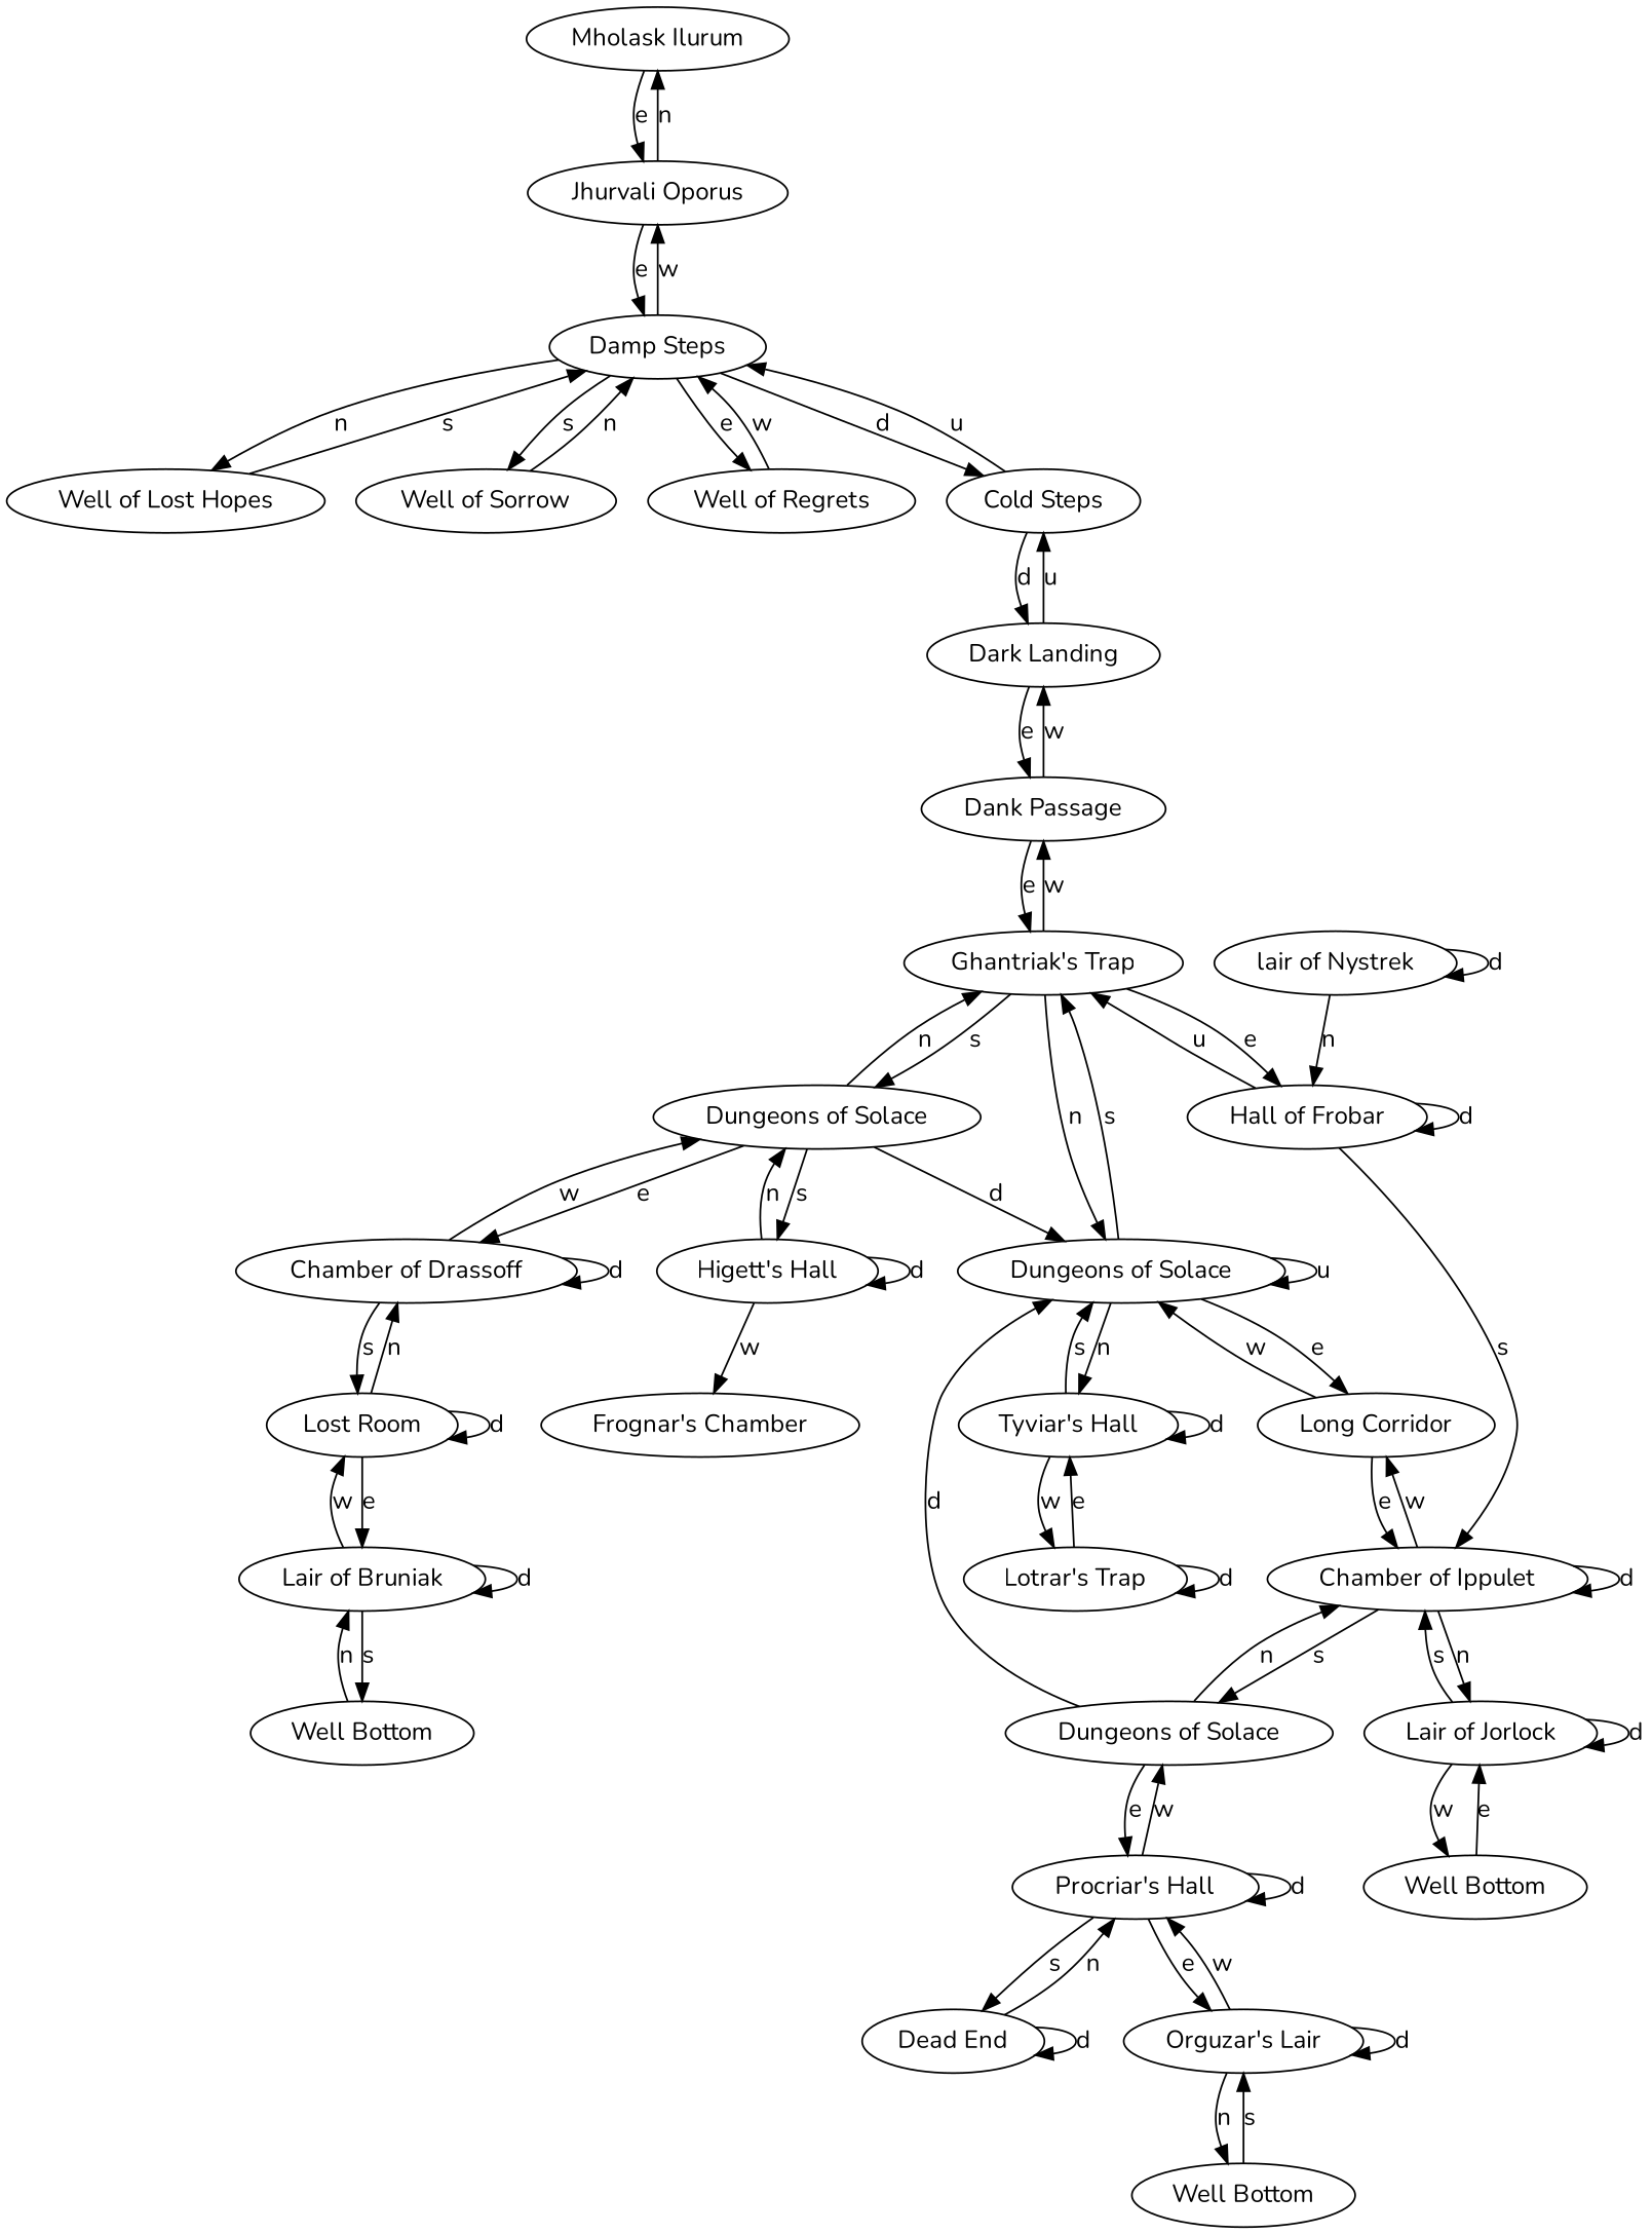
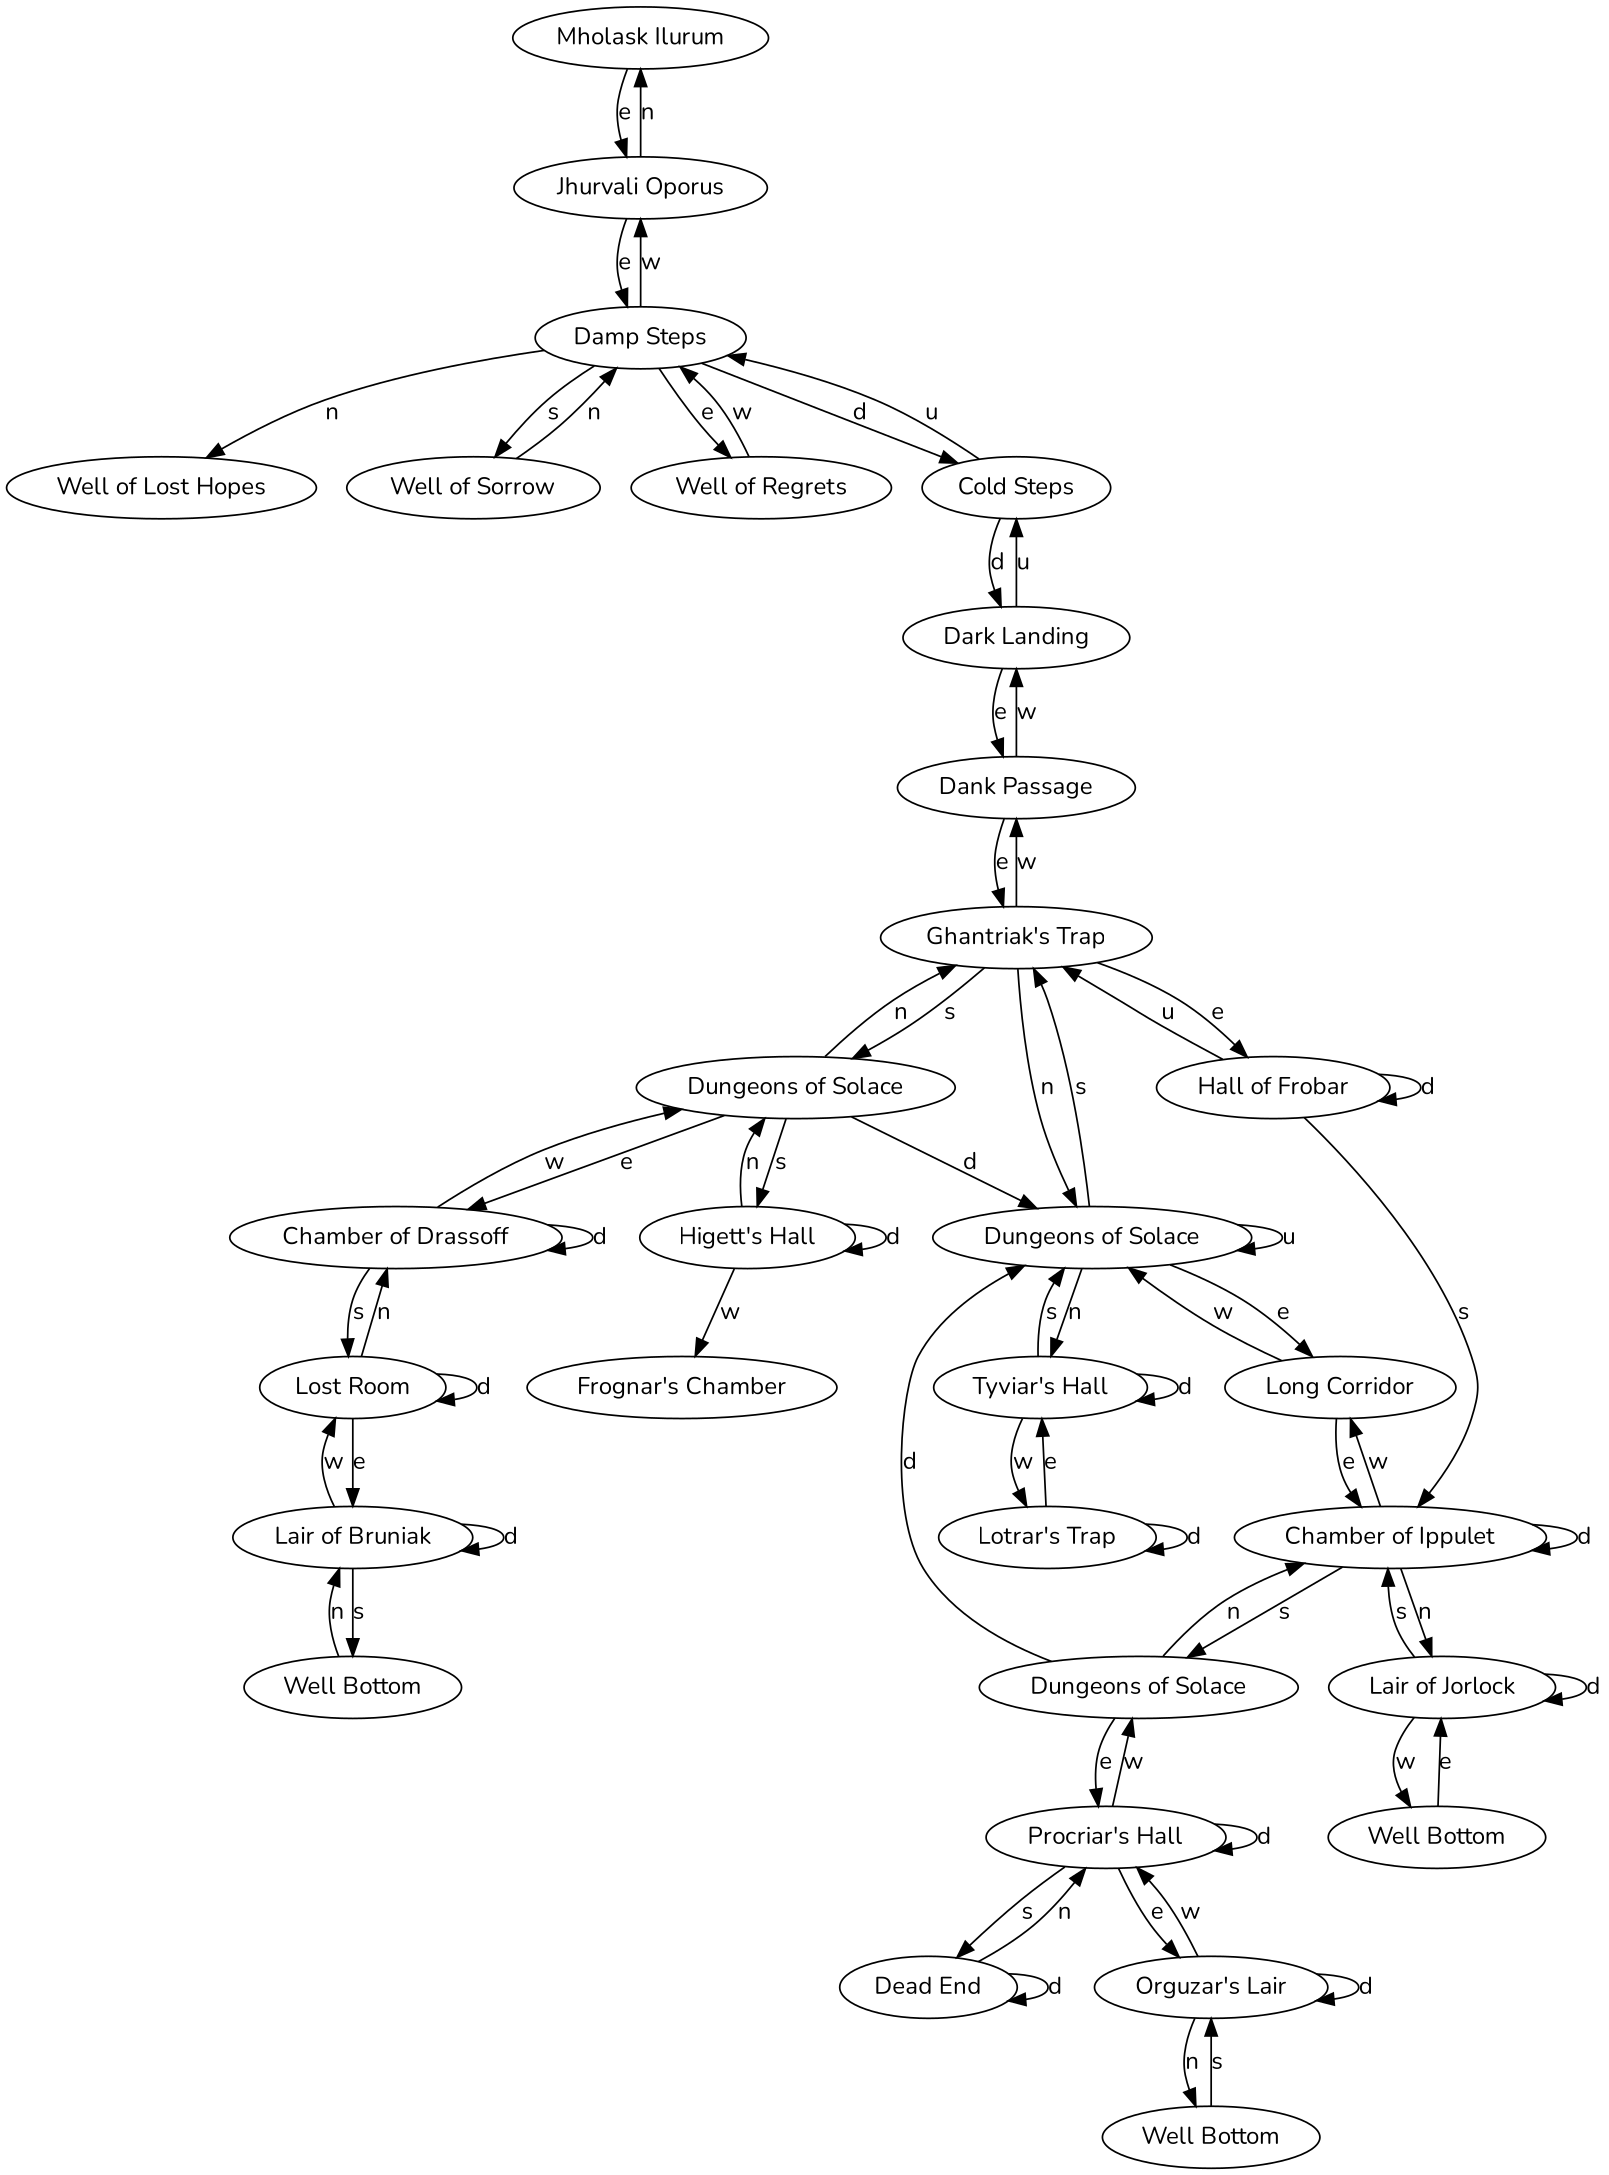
  digraph {
    fontname=Nunito
    node [fontname=Nunito]
    edge [fontname=Nunito]
    n1 [label="Mholask Ilurum"]
    n2 [label="Jhurvali Oporus"]
    n3 [label="Damp Steps"]
    n4 [label="Well of Lost Hopes"]
    n5 [label="Well of Sorrow"]
    n6 [label="Well of Regrets"]
    n7 [label="Cold Steps"]
    n8 [label="Dark Landing"]
    n9 [label="Frognar's Chamber"]
    n10 [label="Higett's Hall"]
    n11 [label="Dungeons of Solace"]
    n12 [label="Ghantriak's Trap"]
    n13 [label="Dungeons of Solace"]
    n14 [label="Chamber of Drassoff"]
    n15 [label="Dank Passage"]
    n16 [label="Hall of Frobar"]
    n17 [label="Tyviar's Hall"]
    n18 [label="Long Corridor"]
    n19 [label="Chamber of Ippulet"]
    n20 [label="Lotrar's Trap"]
    n21 [label="Lost Room"]
-   n22 [label="lair of Nystrek"]
    n23 [label="Lair of Jorlock"]
    n24 [label="Dungeons of Solace"]
    n25 [label="Lair of Bruniak"]
    n26 [label="Well Bottom"]
    n27 [label="Well Bottom"]
    n28 [label="Procriar's Hall"]
    n29 [label="Dead End"]
    n30 [label="Orguzar's Lair"]
    n31 [label="Well Bottom"]
    n1 -> n2 [label=e]
    n2 -> n1 [label=n]
    n2 -> n3 [label=e]
    n3 -> n2 [label=w]
    n3 -> n4 [label=n]
    n3 -> n5 [label=s]
    n3 -> n6 [label=e]
    n3 -> n7 [label=d]
-   n4 -> n3 [label=s]
    n5 -> n3 [label=n]
    n6 -> n3 [label=w]
    n7 -> n3 [label=u]
    n7 -> n8 [label=d]
    n8 -> n7 [label=u]
    n8 -> n15 [label=e]
    n10 -> n9 [label=w]
    n10 -> n10 [label=d]
    n10 -> n11 [label=n]
    n11 -> n10 [label=s]
    n11 -> n12 [label=n]
    n11 -> n13 [label=d]
    n11 -> n14 [label=e]
    n12 -> n11 [label=s]
    n12 -> n13 [label=n]
    n12 -> n15 [label=w]
    n12 -> n16 [label=e]
    n13 -> n12 [label=s]
    n13 -> n13 [label=u]
    n13 -> n17 [label=n]
    n13 -> n18 [label=e]
    n14 -> n11 [label=w]
    n14 -> n14 [label=d]
    n14 -> n21 [label=s]
    n15 -> n8 [label=w]
    n15 -> n12 [label=e]
    n16 -> n12 [label=u]
    n16 -> n16 [label=d]
    n16 -> n19 [label=s]
    n17 -> n13 [label=s]
    n17 -> n17 [label=d]
    n17 -> n20 [label=w]
    n18 -> n13 [label=w]
    n18 -> n19 [label=e]
    n19 -> n18 [label=w]
    n19 -> n19 [label=d]
    n19 -> n23 [label=n]
    n19 -> n24 [label=s]
    n20 -> n17 [label=e]
    n20 -> n20 [label=d]
    n21 -> n14 [label=n]
    n21 -> n21 [label=d]
    n21 -> n25 [label=e]
-   n22 -> n16 [label=n]
-   n22 -> n22 [label=d]
    n23 -> n19 [label=s]
    n23 -> n23 [label=d]
    n23 -> n27 [label=w]
    n24 -> n13 [label=d]
    n24 -> n19 [label=n]
    n24 -> n28 [label=e]
    n25 -> n21 [label=w]
    n25 -> n25 [label=d]
    n25 -> n26 [label=s]
    n26 -> n25 [label=n]
    n27 -> n23 [label=e]
    n28 -> n24 [label=w]
    n28 -> n28 [label=d]
    n28 -> n29 [label=s]
    n28 -> n30 [label=e]
    n29 -> n28 [label=n]
    n29 -> n29 [label=d]
    n30 -> n28 [label=w]
    n30 -> n30 [label=d]
    n30 -> n31 [label=n]
    n31 -> n30 [label=s]
  }
